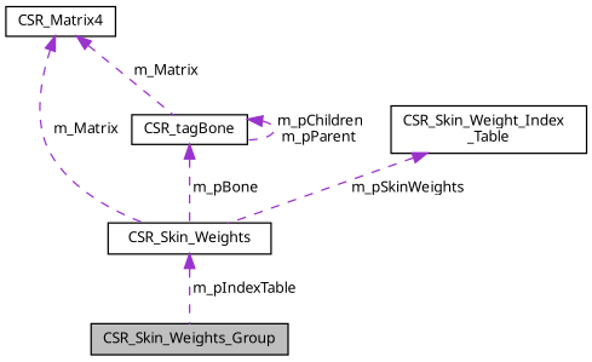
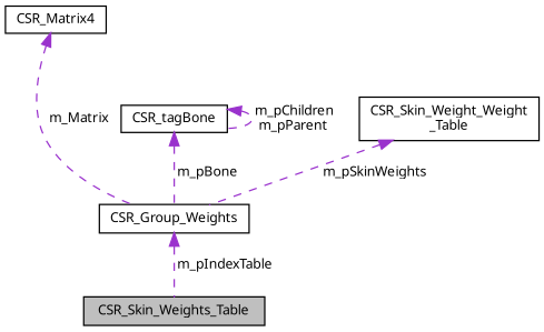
  digraph {
    fontname="Noto Sans"
    node [color=black fillcolor=white fontname="Noto Sans" fontsize=10 shape=record style=filled]
    edge [color=darkorchid3 dir=back fontname="Noto Sans" fontsize=10 labelfontname=Helvetica labelfontsize=10 style=dashed]
-   n1 [fillcolor=grey75 fontcolor=black height=0.2 label=CSR_Skin_Weights_Group width=0.4]
-   n2 [height=0.2 label=CSR_Skin_Weights width=0.4]
+   n1 [fillcolor=grey75 fontcolor=black height=0.2 label=CSR_Skin_Weights_Table width=0.4]
+   n2 [height=0.2 label=CSR_Group_Weights width=0.4]
    n3 [height=0.2 label=CSR_tagBone width=0.4]
    n4 [height=0.2 label=CSR_Matrix4 width=0.4]
-   n5 [height=0.2 label="CSR_Skin_Weight_Index\l_Table" width=0.4]
+   n5 [height=0.2 label="CSR_Skin_Weight_Weight\l_Table" width=0.4]
    n2 -> n1 [label=" m_pIndexTable"]
    n3 -> n2 [label=" m_pBone"]
    n3 -> n3 [label=" m_pChildren\nm_pParent"]
    n4 -> n2 [label=" m_Matrix"]
-   n4 -> n3 [label=" m_Matrix"]
    n5 -> n2 [label=" m_pSkinWeights"]
  }
